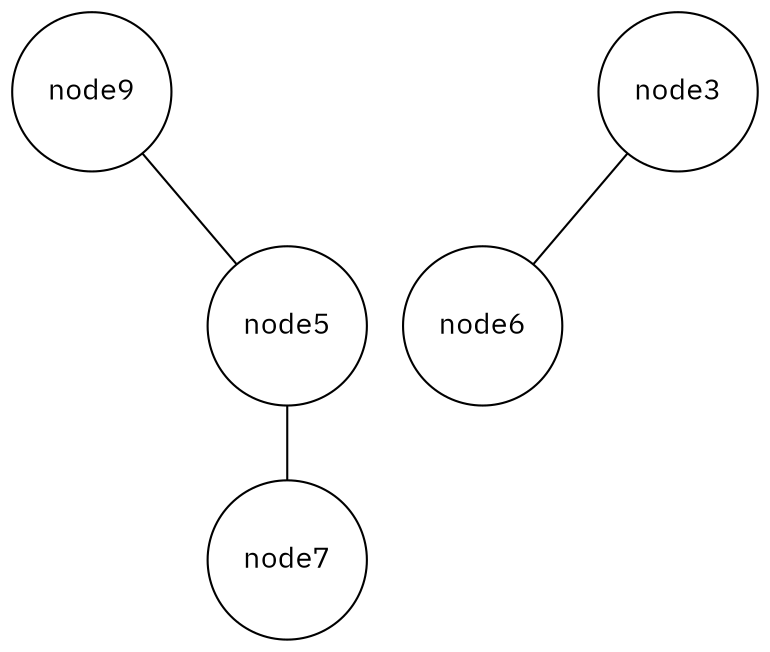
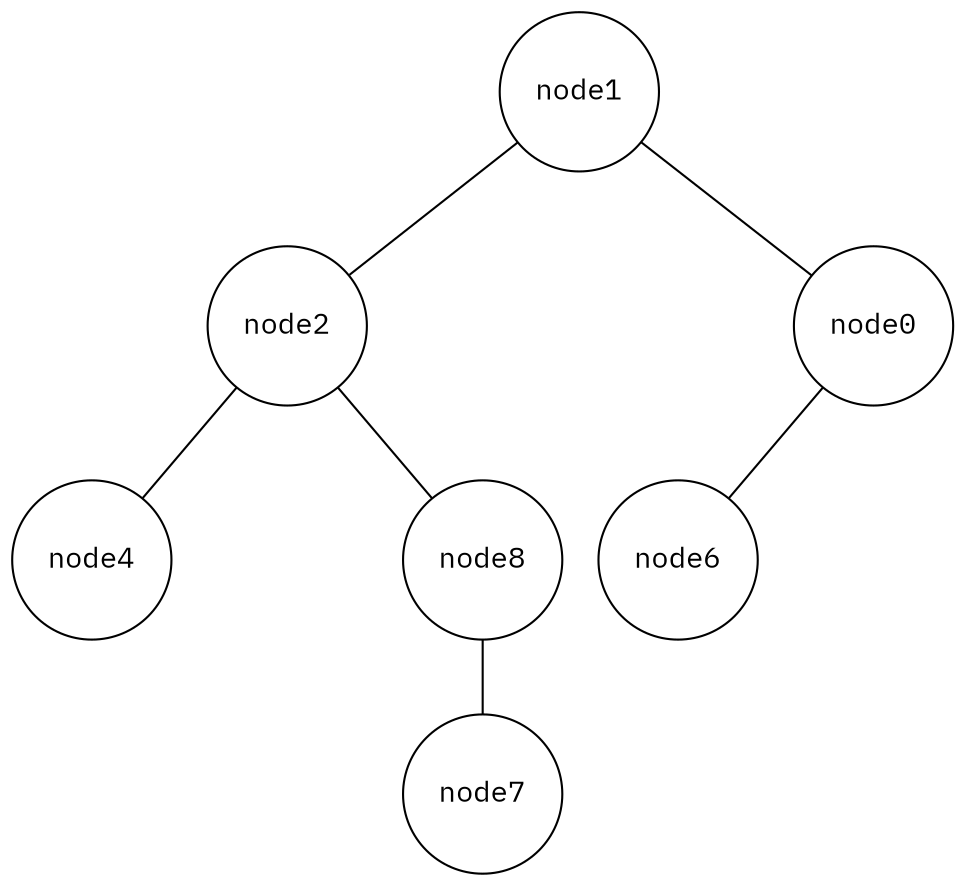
  graph {
    fontname="IBM Plex Mono"
    node [fontname="IBM Plex Mono" shape=circle]
    edge [fontname="IBM Plex Mono"]
-   node2 [label=node9]
-   node3
+   node1
+   node2
+   node3 [label=node0]
+   node4
    temp1 [style=invis]
-   node5
+   node5 [label=node8]
    node6
    temp2 [style=invis]
    node7
+   node1 -- node2
+   node1 -- node3
+   node2 -- node4
    node2 -- temp1 [style=invis weight=10]
    node2 -- node5
    node3 -- node6
    node3 -- temp2 [style=invis weight=10]
    node5 -- node7
  }
